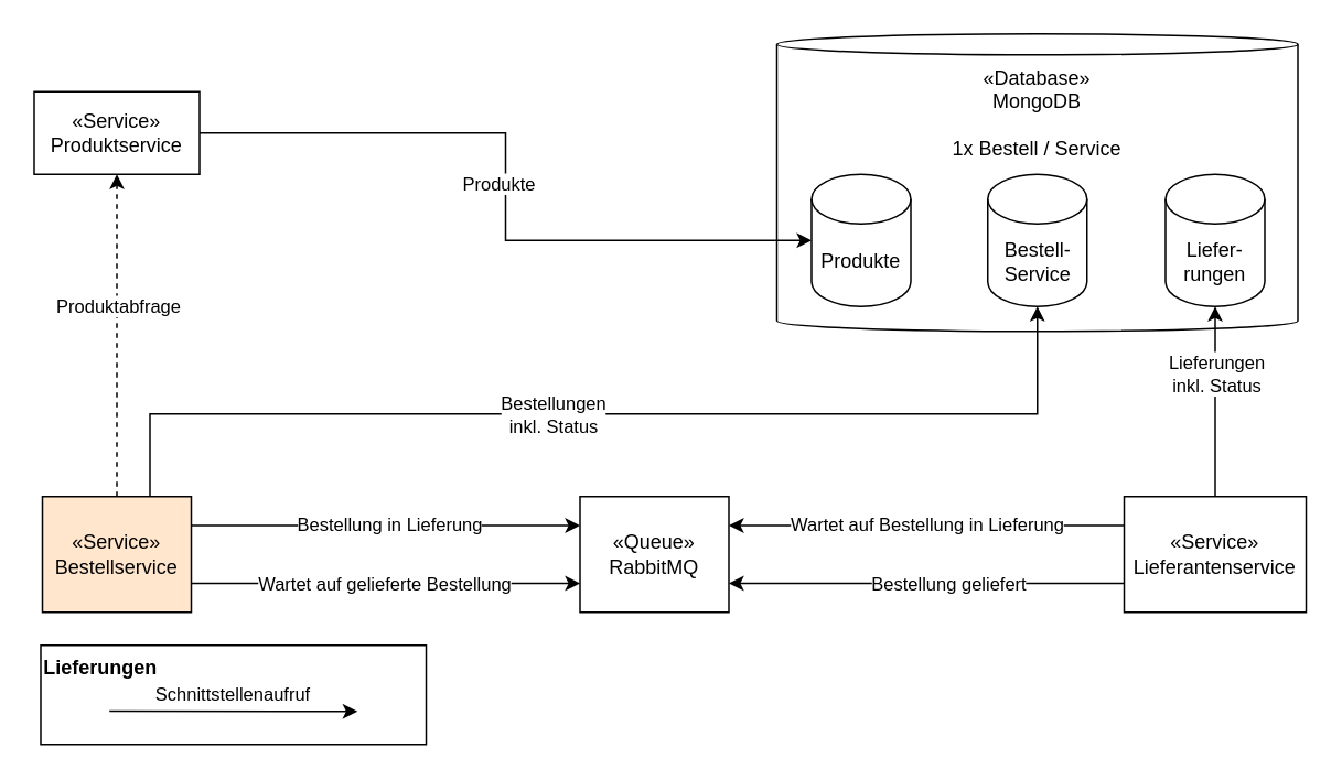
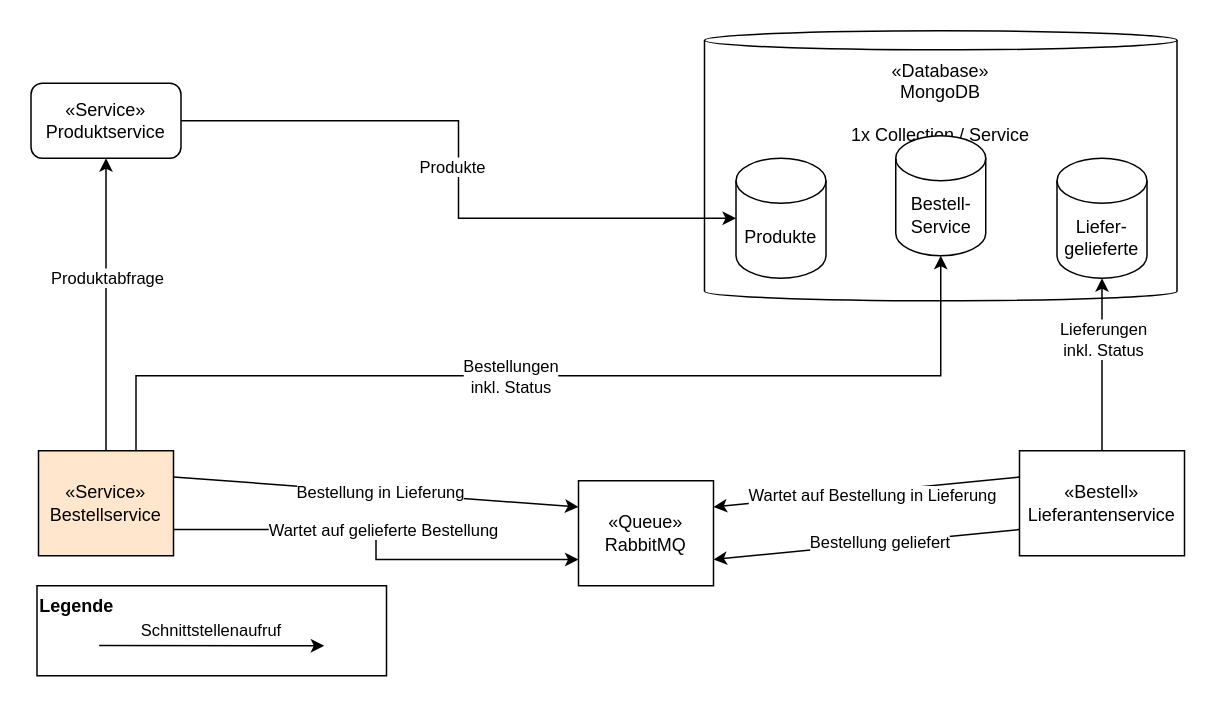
  <mxCell id="0" />
  <mxCell id="1" parent="0" />
  <mxCell id="2" value="" style="endArrow=none;html=1;rounded=0;endFill=0;startArrow=classic;startFill=1;exitX=1;exitY=0.25;exitDx=0;exitDy=0;entryX=0;entryY=0.25;entryDx=0;entryDy=0;" edge="1" parent="1" source="16" target="20"><mxGeometry width="50" height="50" relative="1" as="geometry"><mxPoint x="440" y="320" as="sourcePoint" /><mxPoint x="679" y="320" as="targetPoint" /></mxGeometry></mxCell>
  <mxCell id="3" value="&lt;div&gt;Wartet auf Bestellung in Lieferung&lt;br&gt;&lt;/div&gt;" style="edgeLabel;html=1;align=center;verticalAlign=middle;resizable=0;points=[];" vertex="1" connectable="0" parent="2"><mxGeometry x="-0.276" y="1" relative="1" as="geometry"><mxPoint x="32" as="offset" /></mxGeometry></mxCell>
  <mxCell id="4" value="" style="endArrow=none;html=1;rounded=0;edgeStyle=orthogonalEdgeStyle;endFill=0;startArrow=classic;startFill=1;entryX=0.75;entryY=0;entryDx=0;entryDy=0;exitX=0.5;exitY=1;exitDx=0;exitDy=0;exitPerimeter=0;" edge="1" parent="1" source="24" target="17"><mxGeometry width="50" height="50" relative="1" as="geometry"><mxPoint x="570" y="230" as="sourcePoint" /><mxPoint x="253" y="440" as="targetPoint" /><Array as="points"><mxPoint x="627" y="250" /><mxPoint x="90" y="250" /><mxPoint x="90" y="320" /></Array></mxGeometry></mxCell>
  <mxCell id="5" value="&lt;div&gt;Bestellungen&lt;/div&gt;&lt;div&gt;inkl. Status&lt;br&gt;&lt;/div&gt;" style="edgeLabel;html=1;align=center;verticalAlign=middle;resizable=0;points=[];rotation=0;" vertex="1" connectable="0" parent="4"><mxGeometry x="0.113" y="1" relative="1" as="geometry"><mxPoint x="28" y="-1" as="offset" /></mxGeometry></mxCell>
  <mxCell id="6" value="" style="endArrow=classic;html=1;rounded=0;endFill=1;" edge="1" parent="1" source="20" target="23"><mxGeometry width="50" height="50" relative="1" as="geometry"><mxPoint x="503" y="301" as="sourcePoint" /><mxPoint x="483" y="301" as="targetPoint" /></mxGeometry></mxCell>
  <mxCell id="7" value="&lt;div&gt;Lieferungen&lt;/div&gt;&lt;div&gt;inkl. Status&lt;br&gt;&lt;/div&gt;" style="edgeLabel;html=1;align=center;verticalAlign=middle;resizable=0;points=[];" vertex="1" connectable="0" parent="6"><mxGeometry x="-0.659" y="1" relative="1" as="geometry"><mxPoint x="1" y="-55" as="offset" /></mxGeometry></mxCell>
  <mxCell id="8" value="" style="endArrow=classic;html=1;rounded=0;entryX=0;entryY=0.25;entryDx=0;entryDy=0;startArrow=none;startFill=0;endFill=1;exitX=1;exitY=0.25;exitDx=0;exitDy=0;" edge="1" parent="1" source="17" target="16"><mxGeometry width="50" height="50" relative="1" as="geometry"><mxPoint x="253" y="330" as="sourcePoint" /><mxPoint x="383" y="330" as="targetPoint" /></mxGeometry></mxCell>
  <mxCell id="9" value="&lt;div&gt;Bestellung in Lieferung&lt;br&gt;&lt;/div&gt;" style="edgeLabel;html=1;align=center;verticalAlign=middle;resizable=0;points=[];" vertex="1" connectable="0" parent="8"><mxGeometry x="0.057" relative="1" as="geometry"><mxPoint x="-5" y="-1" as="offset" /></mxGeometry></mxCell>
  <mxCell id="10" style="edgeStyle=orthogonalEdgeStyle;rounded=0;orthogonalLoop=1;jettySize=auto;html=1;exitX=1;exitY=0.5;exitDx=0;exitDy=0;endArrow=classic;endFill=1;startArrow=none;startFill=0;" edge="1" parent="1" source="13" target="25"><mxGeometry relative="1" as="geometry" /></mxCell>
  <mxCell id="11" value="Produkte" style="edgeLabel;html=1;align=center;verticalAlign=middle;resizable=0;points=[];" vertex="1" connectable="0" parent="10"><mxGeometry x="-0.576" y="-2" relative="1" as="geometry"><mxPoint x="88" y="28" as="offset" /></mxGeometry></mxCell>
- <mxCell id="12" value="&lt;div&gt;«Database»&lt;/div&gt;&lt;div&gt;MongoDB&lt;/div&gt;&lt;div&gt;&lt;br&gt;&lt;/div&gt;&lt;div&gt;1x Bestell / Service&lt;br&gt;&lt;/div&gt;" style="shape=cylinder3;whiteSpace=wrap;html=1;boundedLbl=1;backgroundOutline=1;size=6.37;verticalAlign=top;fillColor=none;" vertex="1" parent="1"><mxGeometry x="469" y="20" width="315" height="180" as="geometry" /></mxCell>
- <mxCell id="13" value="&lt;div&gt;«Service»&lt;/div&gt;&lt;div&gt;Produktservice&lt;/div&gt;" style="html=1;whiteSpace=wrap;" vertex="1" parent="1"><mxGeometry x="20" y="55" width="100" height="50" as="geometry" /></mxCell>
+ <mxCell id="12" value="&lt;div&gt;«Database»&lt;/div&gt;&lt;div&gt;MongoDB&lt;/div&gt;&lt;div&gt;&lt;br&gt;&lt;/div&gt;&lt;div&gt;1x Collection / Service&lt;br&gt;&lt;/div&gt;" style="shape=cylinder3;whiteSpace=wrap;html=1;boundedLbl=1;backgroundOutline=1;size=6.37;verticalAlign=top;fillColor=none;" vertex="1" parent="1"><mxGeometry x="469" y="20" width="315" height="180" as="geometry" /></mxCell>
+ <mxCell id="13" value="&lt;div&gt;«Service»&lt;/div&gt;&lt;div&gt;Produktservice&lt;/div&gt;" style="html=1;whiteSpace=wrap;rounded=1;" vertex="1" parent="1"><mxGeometry x="20" y="55" width="100" height="50" as="geometry" /></mxCell>
  <mxCell id="14" style="edgeStyle=orthogonalEdgeStyle;rounded=0;orthogonalLoop=1;jettySize=auto;html=1;exitX=0;exitY=0.75;exitDx=0;exitDy=0;entryX=1;entryY=0.75;entryDx=0;entryDy=0;startArrow=classic;startFill=1;endArrow=none;endFill=0;" edge="1" parent="1" source="16" target="17"><mxGeometry relative="1" as="geometry" /></mxCell>
  <mxCell id="15" value="&lt;div&gt;Wartet auf gelieferte Bestellung&lt;/div&gt;" style="edgeLabel;html=1;align=center;verticalAlign=middle;resizable=0;points=[];" vertex="1" connectable="0" parent="14"><mxGeometry x="0.196" relative="1" as="geometry"><mxPoint x="22" as="offset" /></mxGeometry></mxCell>
- <mxCell id="16" value="&lt;div&gt;«Queue»&lt;/div&gt;&lt;div&gt;RabbitMQ&lt;/div&gt;" style="html=1;whiteSpace=wrap;" vertex="1" parent="1"><mxGeometry x="350" y="300" width="90" height="70" as="geometry" /></mxCell>
+ <mxCell id="16" value="&lt;div&gt;«Queue»&lt;/div&gt;&lt;div&gt;RabbitMQ&lt;/div&gt;" style="html=1;whiteSpace=wrap;" vertex="1" parent="1"><mxGeometry x="385" y="320" width="90" height="70" as="geometry" /></mxCell>
  <mxCell id="17" value="&lt;div&gt;«Service»&lt;/div&gt;&lt;div&gt;Bestellservice&lt;/div&gt;" style="html=1;whiteSpace=wrap;fillColor=#ffe6cc;" vertex="1" parent="1"><mxGeometry x="25" y="300" width="90" height="70" as="geometry" /></mxCell>
  <mxCell id="18" style="rounded=0;orthogonalLoop=1;jettySize=auto;html=1;entryX=1;entryY=0.75;entryDx=0;entryDy=0;exitX=0;exitY=0.75;exitDx=0;exitDy=0;" edge="1" parent="1" source="20" target="16"><mxGeometry relative="1" as="geometry" /></mxCell>
  <mxCell id="19" value="&lt;div&gt;Bestellung geliefert&lt;br&gt;&lt;/div&gt;" style="edgeLabel;html=1;align=center;verticalAlign=middle;resizable=0;points=[];" vertex="1" connectable="0" parent="18"><mxGeometry x="-0.195" relative="1" as="geometry"><mxPoint x="-11" as="offset" /></mxGeometry></mxCell>
- <mxCell id="20" value="&lt;div&gt;«Service»&lt;/div&gt;&lt;div&gt;Lieferantenservice&lt;/div&gt;" style="html=1;whiteSpace=wrap;" vertex="1" parent="1"><mxGeometry x="679" y="300" width="110" height="70" as="geometry" /></mxCell>
- <mxCell id="21" style="rounded=0;orthogonalLoop=1;jettySize=auto;html=1;exitX=0.5;exitY=0;exitDx=0;exitDy=0;entryX=0.5;entryY=1;entryDx=0;entryDy=0;dashed=1;" edge="1" parent="1" source="17" target="13"><mxGeometry relative="1" as="geometry"><mxPoint x="90.74" y="360" as="sourcePoint" /><mxPoint x="46" y="100" as="targetPoint" /></mxGeometry></mxCell>
+ <mxCell id="20" value="&lt;div&gt;«Bestell»&lt;/div&gt;&lt;div&gt;Lieferantenservice&lt;/div&gt;" style="html=1;whiteSpace=wrap;" vertex="1" parent="1"><mxGeometry x="679" y="300" width="110" height="70" as="geometry" /></mxCell>
+ <mxCell id="21" style="rounded=0;orthogonalLoop=1;jettySize=auto;html=1;exitX=0.5;exitY=0;exitDx=0;exitDy=0;entryX=0.5;entryY=1;entryDx=0;entryDy=0;" edge="1" parent="1" source="17" target="13"><mxGeometry relative="1" as="geometry"><mxPoint x="90.74" y="360" as="sourcePoint" /><mxPoint x="46" y="100" as="targetPoint" /></mxGeometry></mxCell>
  <mxCell id="22" value="&lt;div&gt;Produktabfrage&lt;/div&gt;" style="edgeLabel;html=1;align=center;verticalAlign=middle;resizable=0;points=[];" vertex="1" connectable="0" parent="21"><mxGeometry x="0.188" relative="1" as="geometry"><mxPoint as="offset" /></mxGeometry></mxCell>
- <mxCell id="23" value="&lt;div&gt;Liefer-&lt;/div&gt;&lt;div&gt;rungen&lt;br&gt;&lt;/div&gt;" style="shape=cylinder3;whiteSpace=wrap;html=1;boundedLbl=1;backgroundOutline=1;size=15;" vertex="1" parent="1"><mxGeometry x="704" y="105" width="60" height="80" as="geometry" /></mxCell>
- <mxCell id="24" value="&lt;div&gt;Bestell-&lt;/div&gt;&lt;div&gt;Service&lt;br&gt;&lt;/div&gt;" style="shape=cylinder3;whiteSpace=wrap;html=1;boundedLbl=1;backgroundOutline=1;size=15;" vertex="1" parent="1"><mxGeometry x="596.5" y="105" width="60" height="80" as="geometry" /></mxCell>
+ <mxCell id="23" value="&lt;div&gt;Liefer-&lt;/div&gt;&lt;div&gt;gelieferte&lt;br&gt;&lt;/div&gt;" style="shape=cylinder3;whiteSpace=wrap;html=1;boundedLbl=1;backgroundOutline=1;size=15;" vertex="1" parent="1"><mxGeometry x="704" y="105" width="60" height="80" as="geometry" /></mxCell>
+ <mxCell id="24" value="&lt;div&gt;Bestell-&lt;/div&gt;&lt;div&gt;Service&lt;br&gt;&lt;/div&gt;" style="shape=cylinder3;whiteSpace=wrap;html=1;boundedLbl=1;backgroundOutline=1;size=15;" vertex="1" parent="1"><mxGeometry x="596.5" y="90" width="60" height="80" as="geometry" /></mxCell>
  <mxCell id="25" value="Produkte" style="shape=cylinder3;whiteSpace=wrap;html=1;boundedLbl=1;backgroundOutline=1;size=15;" vertex="1" parent="1"><mxGeometry x="490" y="105" width="60" height="80" as="geometry" /></mxCell>
- <mxCell id="26" value="&lt;div&gt;&lt;b&gt;Lieferungen&lt;/b&gt;&lt;br&gt;&lt;/div&gt;" style="rounded=0;whiteSpace=wrap;html=1;align=left;verticalAlign=top;" vertex="1" parent="1"><mxGeometry x="24" y="390" width="233" height="60" as="geometry" /></mxCell>
+ <mxCell id="26" value="&lt;div&gt;&lt;b&gt;Legende&lt;/b&gt;&lt;br&gt;&lt;/div&gt;" style="rounded=0;whiteSpace=wrap;html=1;align=left;verticalAlign=top;" vertex="1" parent="1"><mxGeometry x="24" y="390" width="233" height="60" as="geometry" /></mxCell>
  <mxCell id="27" value="" style="endArrow=classic;html=1;rounded=0;endFill=1;" edge="1" parent="1"><mxGeometry width="50" height="50" relative="1" as="geometry"><mxPoint x="65.5" y="429.76" as="sourcePoint" /><mxPoint x="215.5" y="430" as="targetPoint" /></mxGeometry></mxCell>
  <mxCell id="28" value="&lt;div&gt;Schnittstellenaufruf&lt;/div&gt;" style="edgeLabel;html=1;align=center;verticalAlign=middle;resizable=0;points=[];" vertex="1" connectable="0" parent="27"><mxGeometry x="0.042" y="3" relative="1" as="geometry"><mxPoint x="-4" y="-7" as="offset" /></mxGeometry></mxCell>
